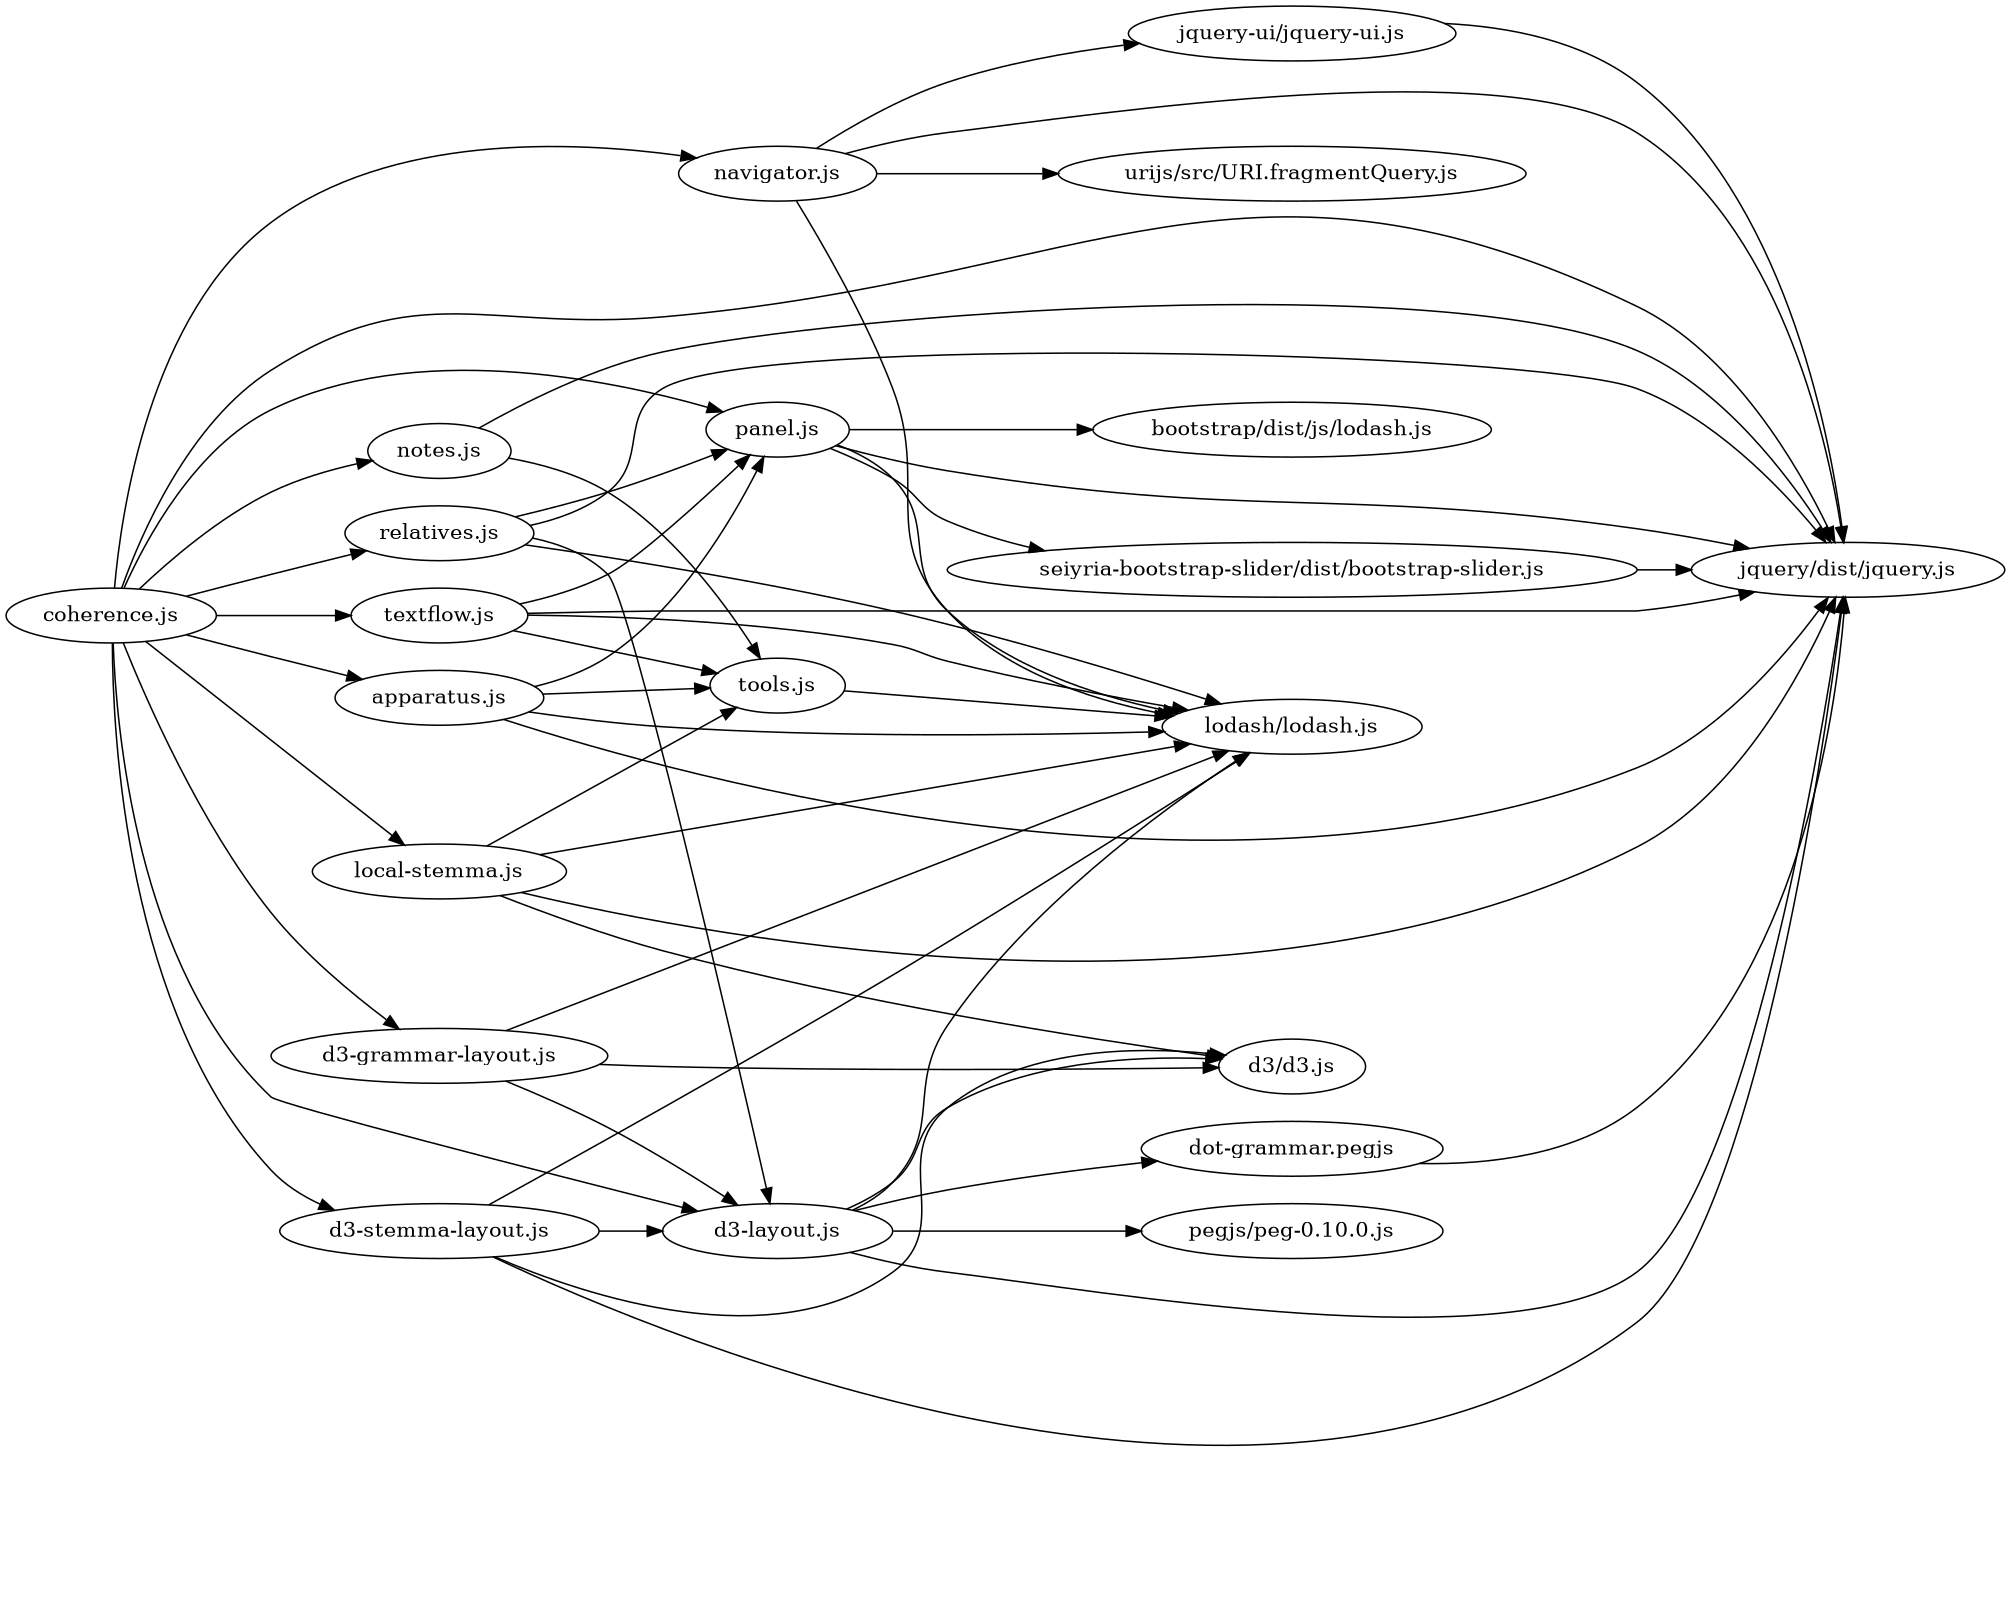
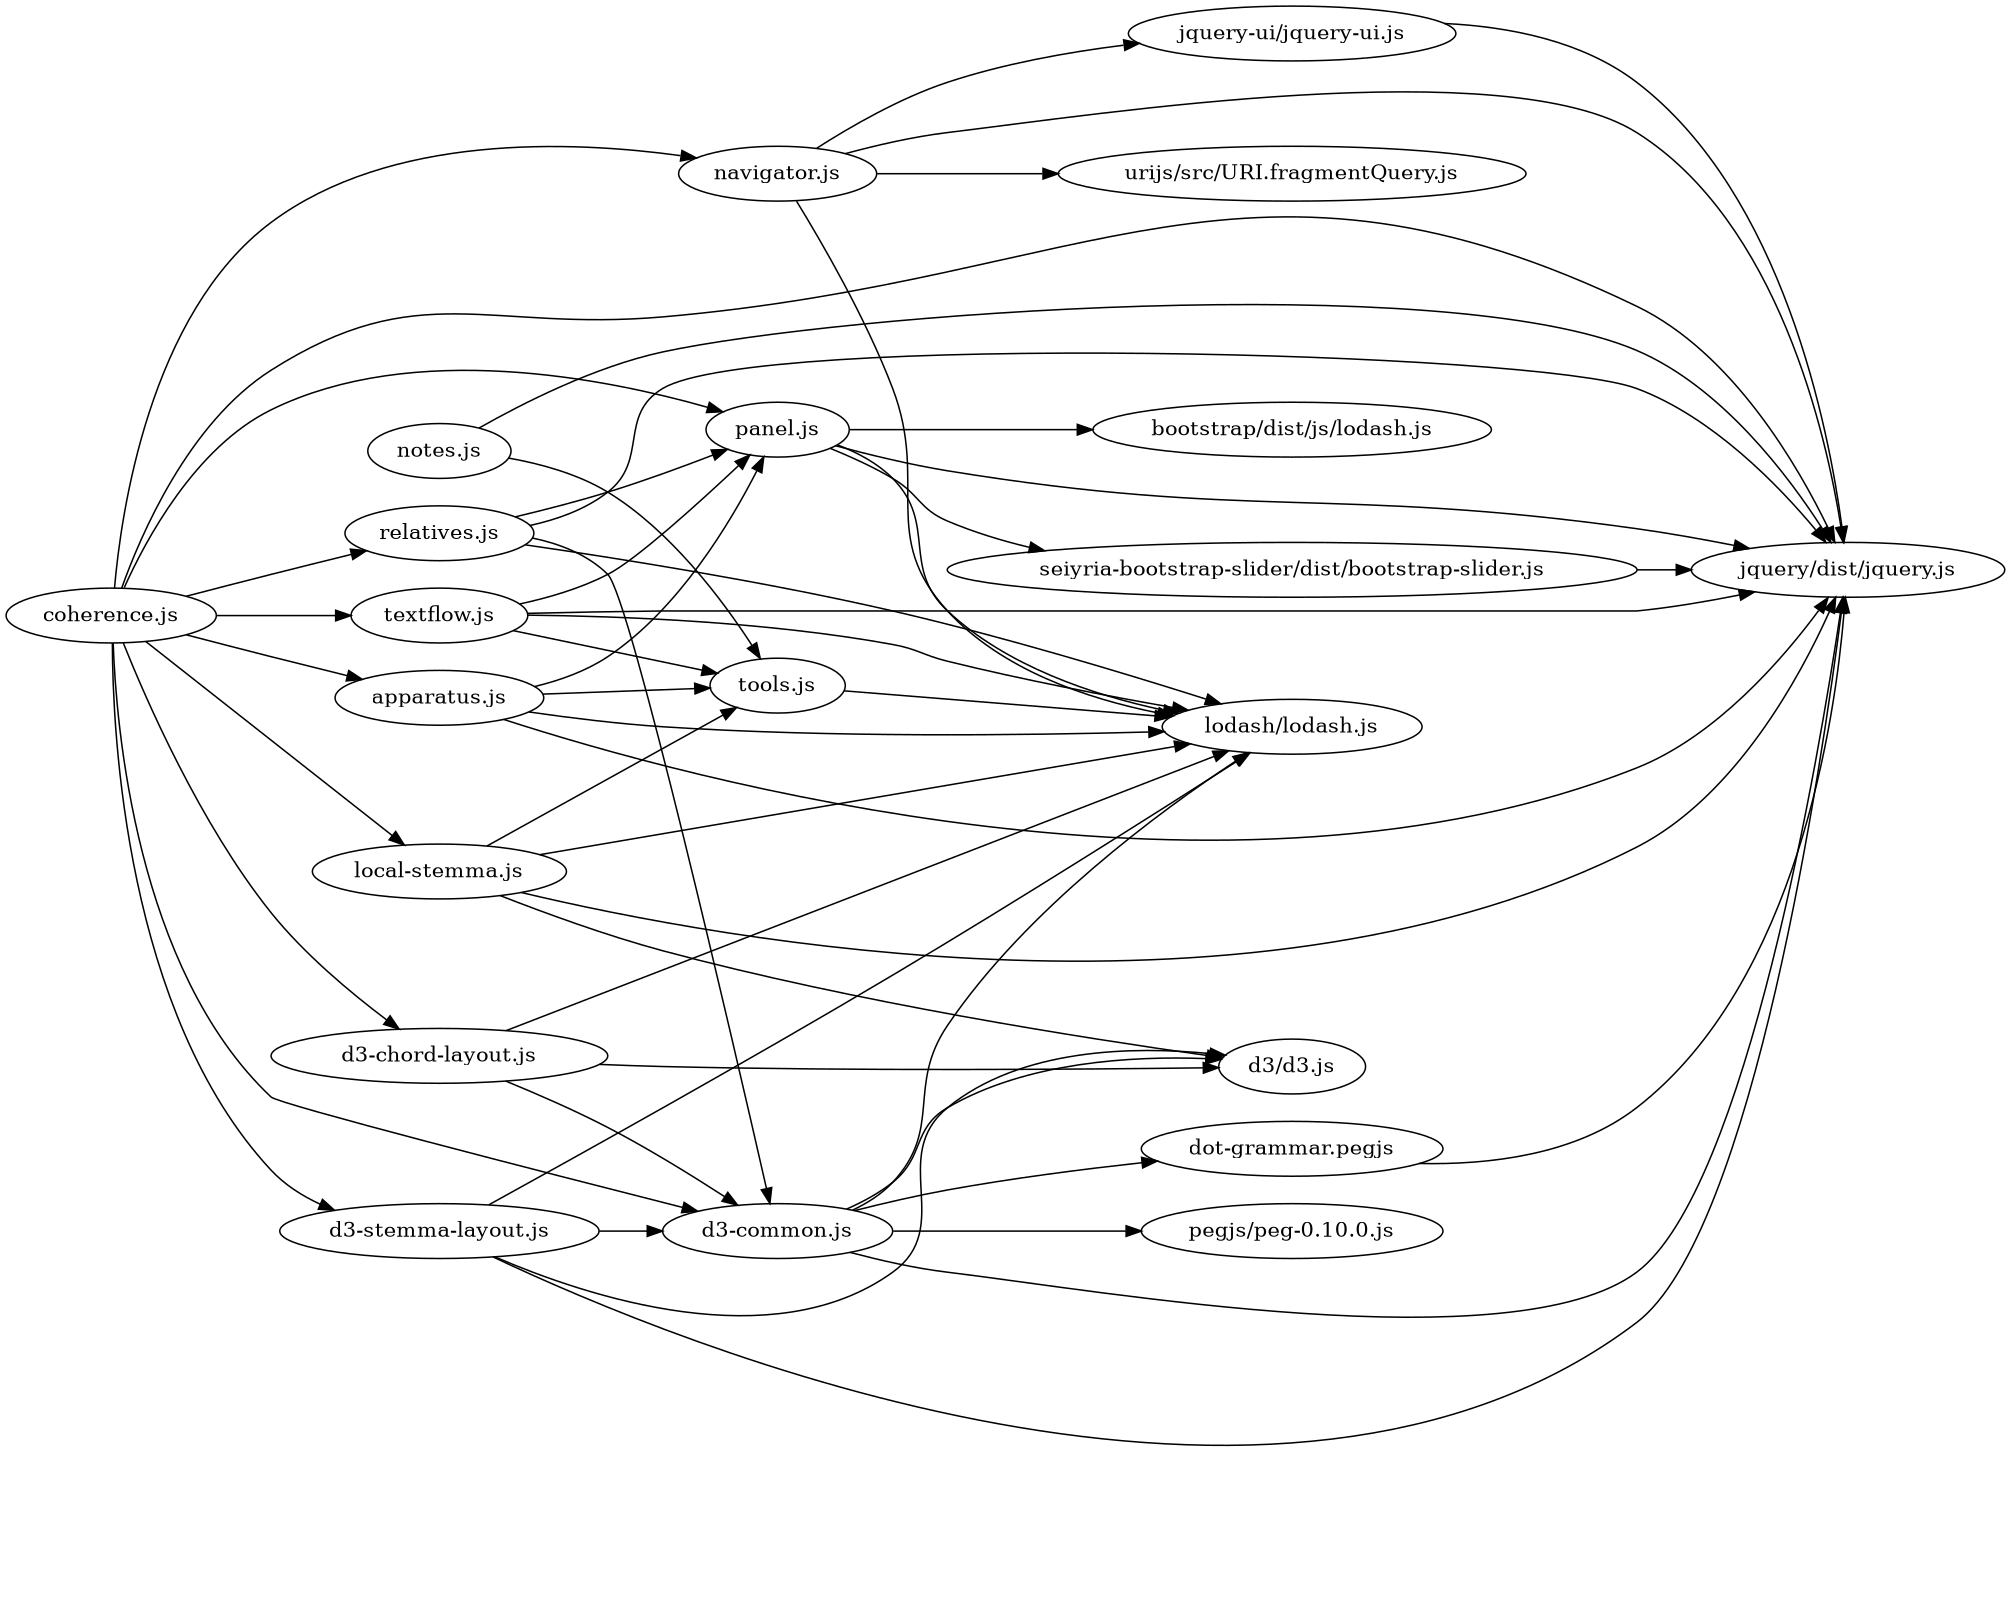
  digraph {
    rankdir=LR
    "jquery-ui/jquery-ui.js"
    "jquery/dist/jquery.js"
    "seiyria-bootstrap-slider/dist/bootstrap-slider.js"
    "apparatus.js"
    "lodash/lodash.js"
    "panel.js"
    "tools.js"
    n8 [label="bootstrap/dist/js/lodash.js"]
    "coherence.js"
-   "d3-chord-layout.js" [label="d3-grammar-layout.js"]
-   "d3-common.js" [label="d3-layout.js"]
+   "d3-chord-layout.js"
+   "d3-common.js"
    "d3-stemma-layout.js"
    "local-stemma.js"
    "navigator.js"
    "notes.js"
    "relatives.js"
    "textflow.js"
    "d3/d3.js"
    "pegjs/peg-0.10.0.js"
    "dot-grammar.pegjs"
    "urijs/src/URI.fragmentQuery.js"
    "jquery-ui/jquery-ui.js" -> "jquery/dist/jquery.js"
    "seiyria-bootstrap-slider/dist/bootstrap-slider.js" -> "jquery/dist/jquery.js"
    "apparatus.js" -> "jquery/dist/jquery.js"
    "apparatus.js" -> "lodash/lodash.js"
    "apparatus.js" -> "panel.js"
    "apparatus.js" -> "tools.js"
    "panel.js" -> "jquery/dist/jquery.js"
    "panel.js" -> "seiyria-bootstrap-slider/dist/bootstrap-slider.js"
    "panel.js" -> "lodash/lodash.js"
    "panel.js" -> n8
    "tools.js" -> "lodash/lodash.js"
    "coherence.js" -> "jquery/dist/jquery.js"
    "coherence.js" -> "apparatus.js"
    "coherence.js" -> "panel.js"
    "coherence.js" -> "d3-chord-layout.js"
    "coherence.js" -> "d3-common.js"
    "coherence.js" -> "d3-stemma-layout.js"
    "coherence.js" -> "local-stemma.js"
    "coherence.js" -> "navigator.js"
-   "coherence.js" -> "notes.js"
    "coherence.js" -> "relatives.js"
    "coherence.js" -> "textflow.js"
    "d3-chord-layout.js" -> "lodash/lodash.js"
    "d3-chord-layout.js" -> "d3-common.js"
    "d3-chord-layout.js" -> "d3/d3.js"
    "d3-common.js" -> "jquery/dist/jquery.js"
    "d3-common.js" -> "lodash/lodash.js"
    "d3-common.js" -> "d3/d3.js"
    "d3-common.js" -> "pegjs/peg-0.10.0.js"
    "d3-common.js" -> "dot-grammar.pegjs"
    "d3-stemma-layout.js" -> "jquery/dist/jquery.js"
    "d3-stemma-layout.js" -> "lodash/lodash.js"
    "d3-stemma-layout.js" -> "d3-common.js"
    "d3-stemma-layout.js" -> "d3/d3.js"
    "local-stemma.js" -> "jquery/dist/jquery.js"
    "local-stemma.js" -> "lodash/lodash.js"
    "local-stemma.js" -> "tools.js"
    "local-stemma.js" -> "d3/d3.js"
    "navigator.js" -> "jquery-ui/jquery-ui.js"
    "navigator.js" -> "jquery/dist/jquery.js"
    "navigator.js" -> "lodash/lodash.js"
    "navigator.js" -> "urijs/src/URI.fragmentQuery.js"
    "notes.js" -> "jquery/dist/jquery.js"
    "notes.js" -> "tools.js"
    "relatives.js" -> "jquery/dist/jquery.js"
    "relatives.js" -> "lodash/lodash.js"
    "relatives.js" -> "panel.js"
    "relatives.js" -> "d3-common.js"
    "textflow.js" -> "jquery/dist/jquery.js"
    "textflow.js" -> "lodash/lodash.js"
    "textflow.js" -> "panel.js"
    "textflow.js" -> "tools.js"
    "dot-grammar.pegjs" -> "jquery/dist/jquery.js"
  }
